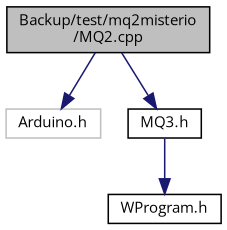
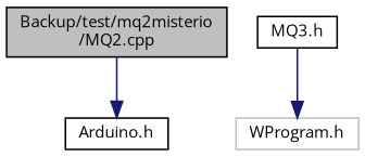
  digraph {
    fontname="Open Sans"
    node [color=black fillcolor=white fontname="Open Sans" fontsize=10 shape=record style=filled]
    edge [color=midnightblue fontname="Open Sans" fontsize=10 labelfontname=Helvetica labelfontsize=10 style=solid]
    n1 [fillcolor=grey75 fontcolor=black height=0.2 label="Backup/test/mq2misterio\l/MQ2.cpp" width=0.4]
-   n2 [color=grey75 height=0.2 label="Arduino.h" width=0.4]
+   n2 [height=0.2 label="Arduino.h" width=0.4]
    n3 [height=0.2 label="MQ3.h" width=0.4]
-   n4 [height=0.2 label="WProgram.h" width=0.4]
+   n4 [color=grey75 height=0.2 label="WProgram.h" width=0.4]
    n1 -> n2
-   n1 -> n3
    n3 -> n4
  }
